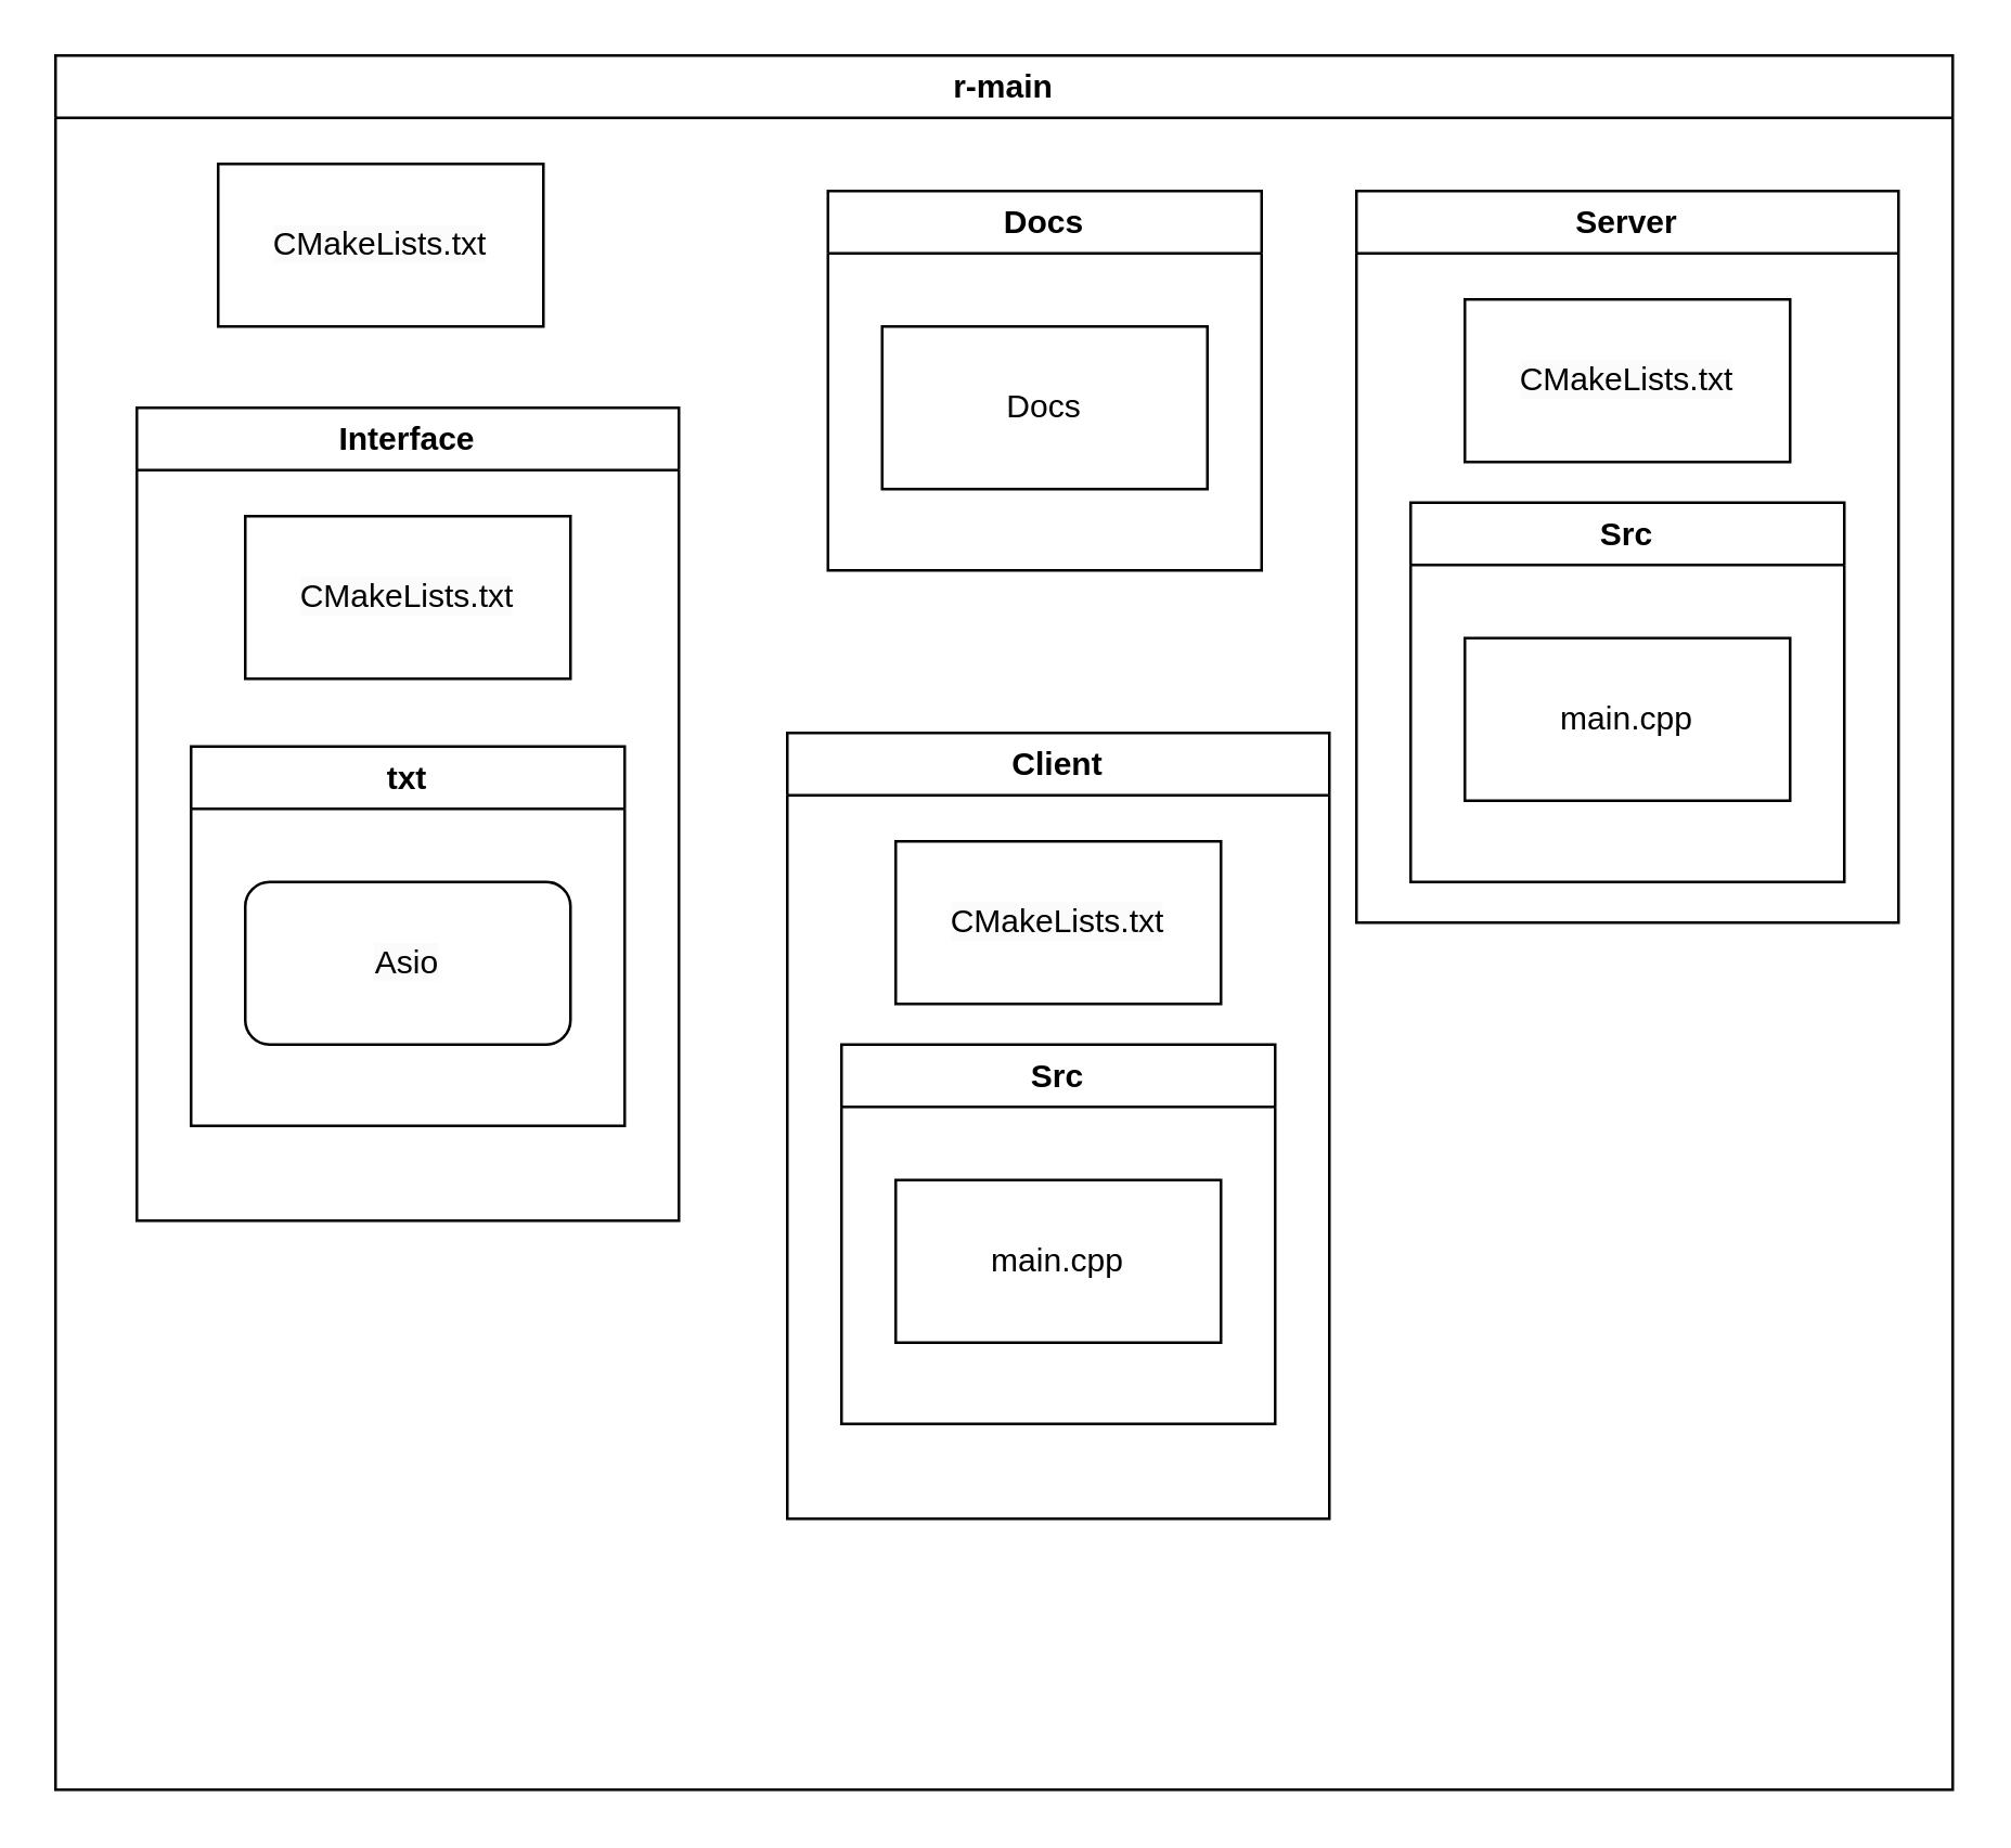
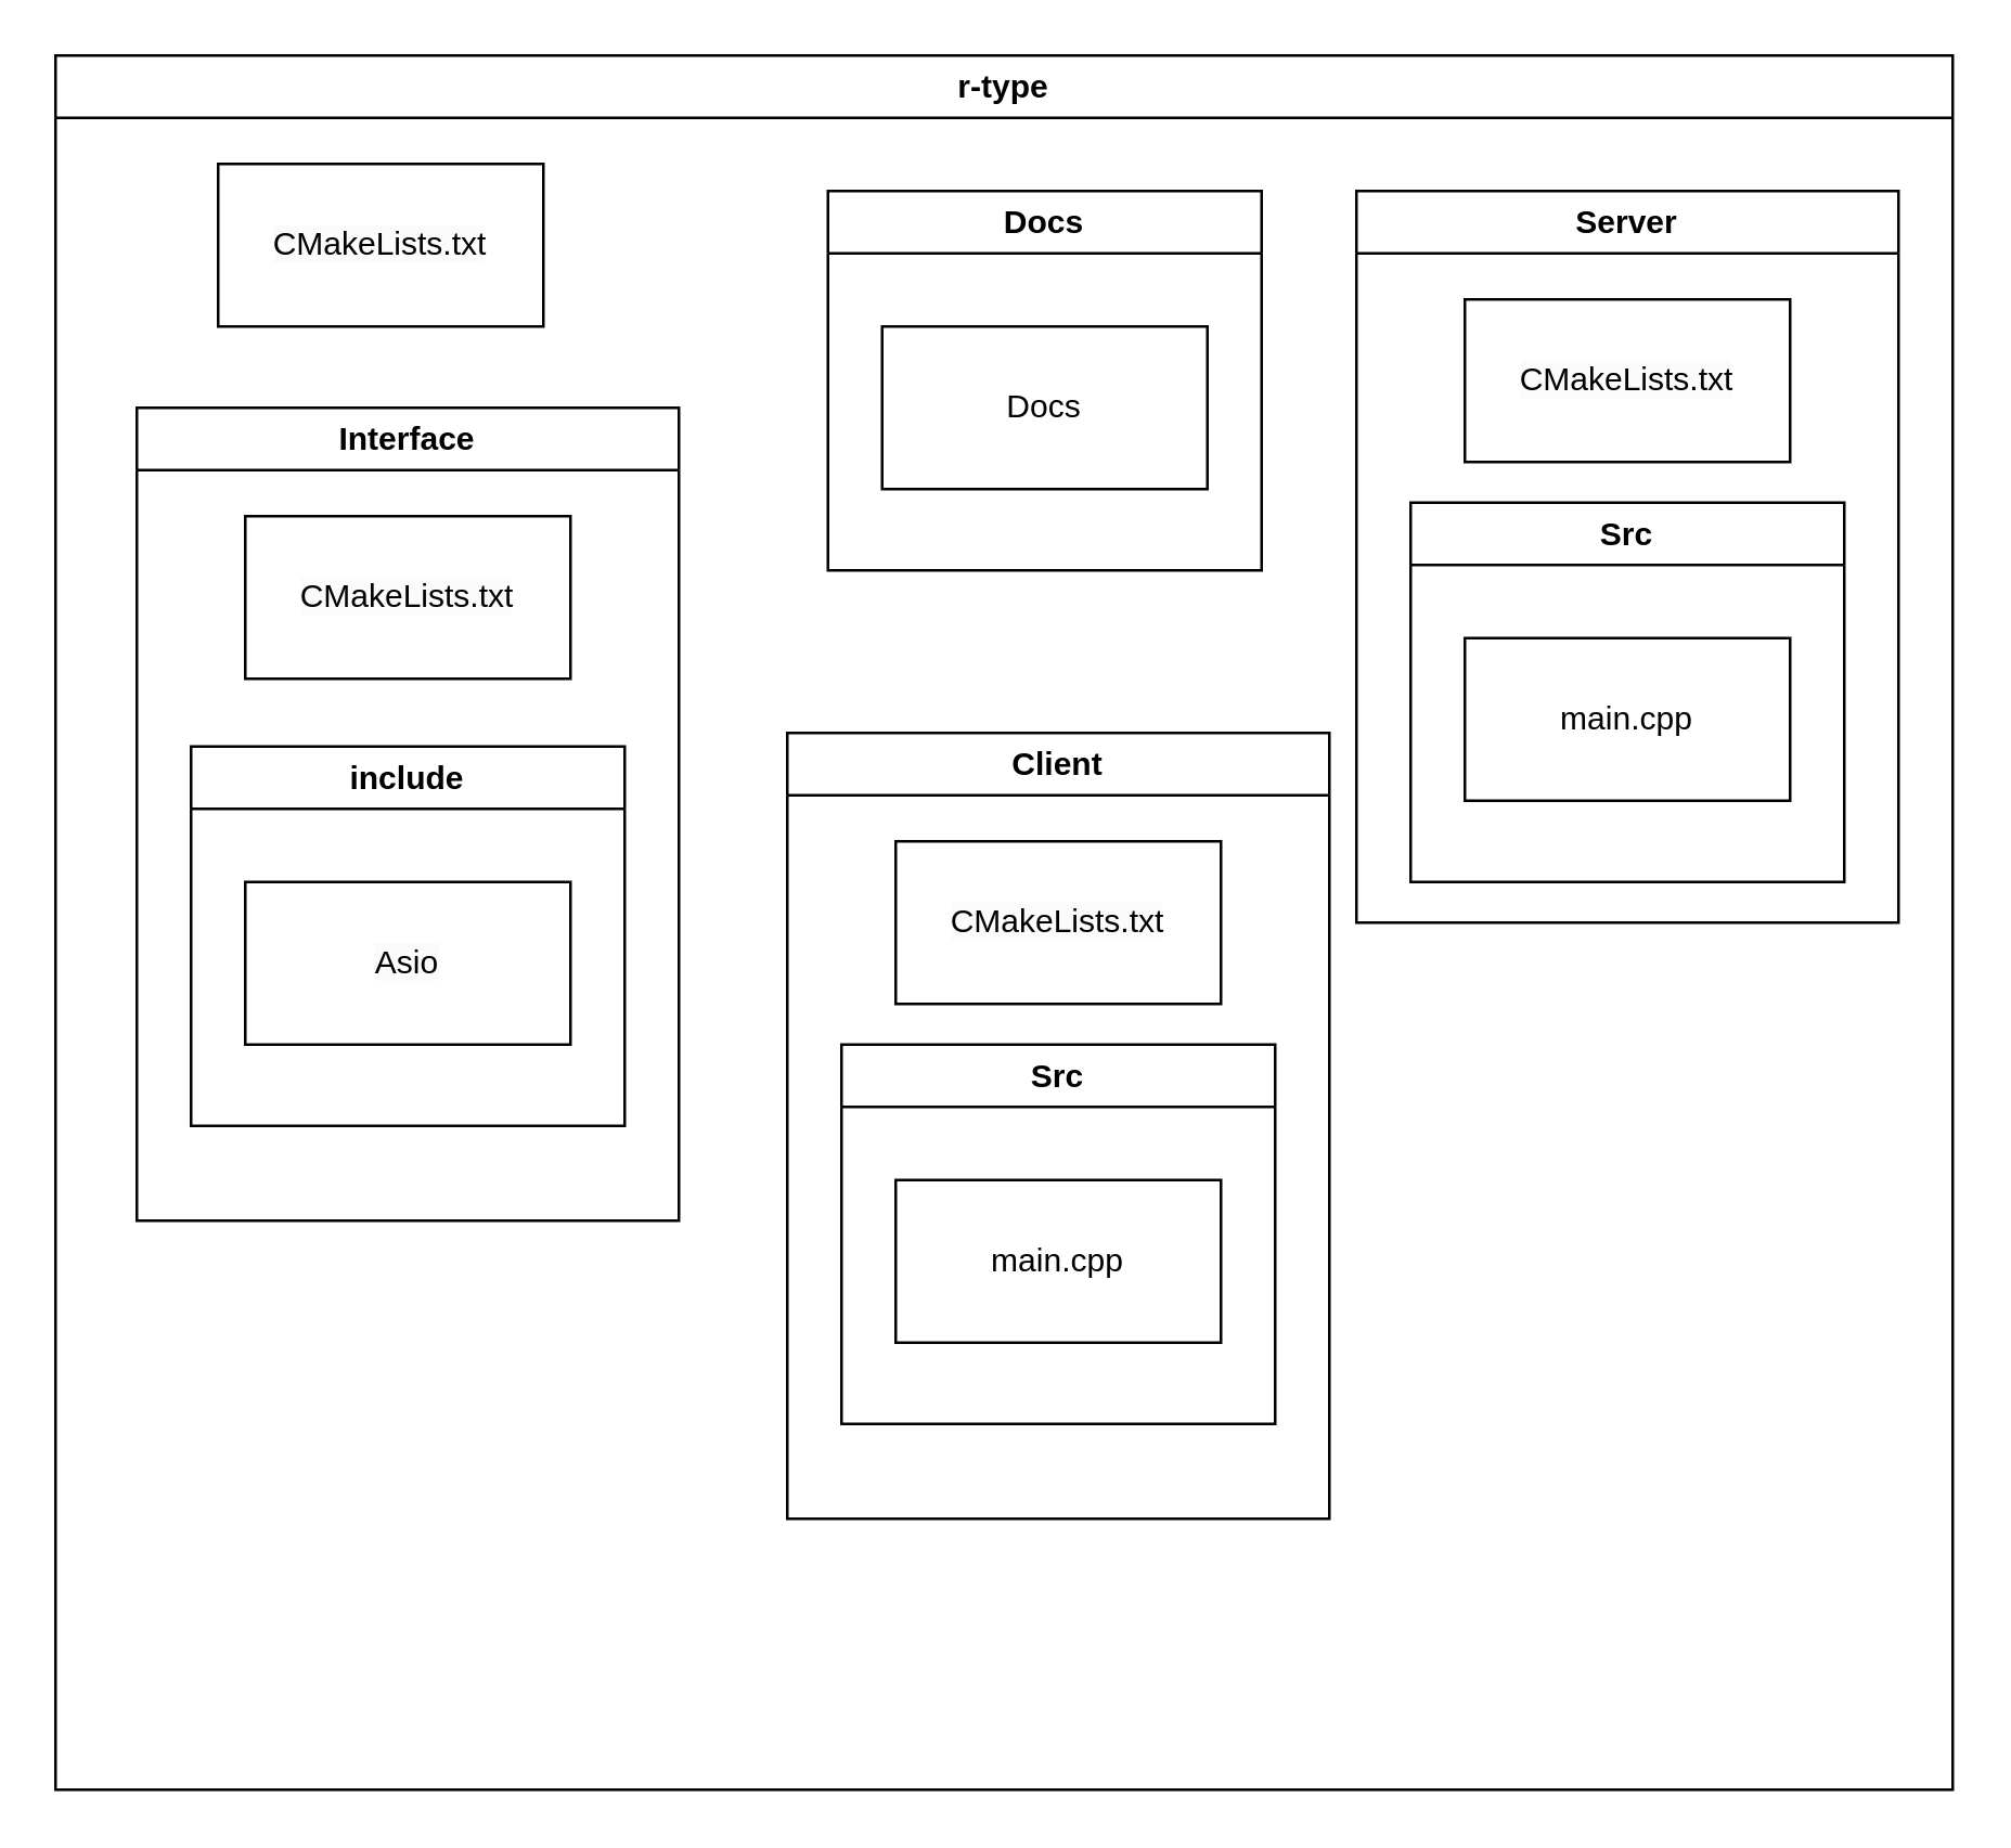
  <mxCell id="0" />
  <mxCell id="1" parent="0" />
- <mxCell id="2" value="r-main" style="swimlane;whiteSpace=wrap;html=1;gradientColor=none;labelBackgroundColor=none;" parent="1" vertex="1"><mxGeometry x="20" y="20" width="700" height="640" as="geometry" /></mxCell>
+ <mxCell id="2" value="r-type" style="swimlane;whiteSpace=wrap;html=1;gradientColor=none;labelBackgroundColor=none;" parent="1" vertex="1"><mxGeometry x="20" y="20" width="700" height="640" as="geometry" /></mxCell>
  <mxCell id="3" value="Client" style="swimlane;whiteSpace=wrap;html=1;gradientColor=none;labelBackgroundColor=none;" parent="2" vertex="1"><mxGeometry x="270" y="250" width="200" height="290" as="geometry" /></mxCell>
  <mxCell id="4" value="&lt;span style=&quot;color: rgb(0, 0, 0); font-family: Helvetica; font-size: 12px; font-style: normal; font-variant-ligatures: normal; font-variant-caps: normal; font-weight: 400; letter-spacing: normal; orphans: 2; text-align: center; text-indent: 0px; text-transform: none; widows: 2; word-spacing: 0px; -webkit-text-stroke-width: 0px; background-color: rgb(251, 251, 251); text-decoration-thickness: initial; text-decoration-style: initial; text-decoration-color: initial; float: none; display: inline !important;&quot;&gt;CMakeLists.txt&lt;br&gt;&lt;/span&gt;" style="rounded=0;whiteSpace=wrap;html=1;labelBackgroundColor=none;gradientColor=none;" vertex="1" parent="3"><mxGeometry x="40" y="40" width="120" height="60" as="geometry" /></mxCell>
  <mxCell id="5" value="Src" style="swimlane;whiteSpace=wrap;html=1;gradientColor=none;labelBackgroundColor=none;" vertex="1" parent="3"><mxGeometry x="20" y="115" width="160" height="140" as="geometry" /></mxCell>
  <mxCell id="6" value="main.cpp" style="rounded=0;whiteSpace=wrap;html=1;labelBackgroundColor=none;gradientColor=none;" vertex="1" parent="5"><mxGeometry x="20" y="50" width="120" height="60" as="geometry" /></mxCell>
  <mxCell id="7" value="Server" style="swimlane;whiteSpace=wrap;html=1;gradientColor=none;labelBackgroundColor=none;" parent="2" vertex="1"><mxGeometry x="480" y="50" width="200" height="270" as="geometry" /></mxCell>
  <mxCell id="8" value="&lt;span style=&quot;color: rgb(0, 0, 0); font-family: Helvetica; font-size: 12px; font-style: normal; font-variant-ligatures: normal; font-variant-caps: normal; font-weight: 400; letter-spacing: normal; orphans: 2; text-align: center; text-indent: 0px; text-transform: none; widows: 2; word-spacing: 0px; -webkit-text-stroke-width: 0px; background-color: rgb(251, 251, 251); text-decoration-thickness: initial; text-decoration-style: initial; text-decoration-color: initial; float: none; display: inline !important;&quot;&gt;CMakeLists.txt&lt;br&gt;&lt;/span&gt;" style="rounded=0;whiteSpace=wrap;html=1;labelBackgroundColor=none;gradientColor=none;" vertex="1" parent="7"><mxGeometry x="40" y="40" width="120" height="60" as="geometry" /></mxCell>
  <mxCell id="9" value="Src" style="swimlane;whiteSpace=wrap;html=1;gradientColor=none;labelBackgroundColor=none;" vertex="1" parent="7"><mxGeometry x="20" y="115" width="160" height="140" as="geometry" /></mxCell>
  <mxCell id="10" value="main.cpp" style="rounded=0;whiteSpace=wrap;html=1;labelBackgroundColor=none;gradientColor=none;" vertex="1" parent="9"><mxGeometry x="20" y="50" width="120" height="60" as="geometry" /></mxCell>
  <mxCell id="11" value="Docs" style="swimlane;whiteSpace=wrap;html=1;gradientColor=none;labelBackgroundColor=none;" vertex="1" parent="2"><mxGeometry x="285" y="50" width="160" height="140" as="geometry" /></mxCell>
  <mxCell id="12" value="Docs" style="rounded=0;whiteSpace=wrap;html=1;labelBackgroundColor=none;gradientColor=none;" parent="11" vertex="1"><mxGeometry x="20" y="50" width="120" height="60" as="geometry" /></mxCell>
  <mxCell id="13" value="Interface" style="swimlane;whiteSpace=wrap;html=1;gradientColor=none;labelBackgroundColor=none;" vertex="1" parent="2"><mxGeometry x="30" y="130" width="200" height="300" as="geometry" /></mxCell>
- <mxCell id="14" value="txt" style="swimlane;whiteSpace=wrap;html=1;gradientColor=none;labelBackgroundColor=none;" vertex="1" parent="13"><mxGeometry x="20" y="125" width="160" height="140" as="geometry" /></mxCell>
- <mxCell id="15" value="&lt;span style=&quot;color: rgb(0, 0, 0); font-family: Helvetica; font-size: 12px; font-style: normal; font-variant-ligatures: normal; font-variant-caps: normal; font-weight: 400; letter-spacing: normal; orphans: 2; text-align: center; text-indent: 0px; text-transform: none; widows: 2; word-spacing: 0px; -webkit-text-stroke-width: 0px; background-color: rgb(251, 251, 251); text-decoration-thickness: initial; text-decoration-style: initial; text-decoration-color: initial; float: none; display: inline !important;&quot;&gt;Asio&lt;/span&gt;" style="whiteSpace=wrap;html=1;labelBackgroundColor=none;gradientColor=none;rounded=1;" vertex="1" parent="14"><mxGeometry x="20" y="50" width="120" height="60" as="geometry" /></mxCell>
+ <mxCell id="14" value="include" style="swimlane;whiteSpace=wrap;html=1;gradientColor=none;labelBackgroundColor=none;" vertex="1" parent="13"><mxGeometry x="20" y="125" width="160" height="140" as="geometry" /></mxCell>
+ <mxCell id="15" value="&lt;span style=&quot;color: rgb(0, 0, 0); font-family: Helvetica; font-size: 12px; font-style: normal; font-variant-ligatures: normal; font-variant-caps: normal; font-weight: 400; letter-spacing: normal; orphans: 2; text-align: center; text-indent: 0px; text-transform: none; widows: 2; word-spacing: 0px; -webkit-text-stroke-width: 0px; background-color: rgb(251, 251, 251); text-decoration-thickness: initial; text-decoration-style: initial; text-decoration-color: initial; float: none; display: inline !important;&quot;&gt;Asio&lt;/span&gt;" style="rounded=0;whiteSpace=wrap;html=1;labelBackgroundColor=none;gradientColor=none;" vertex="1" parent="14"><mxGeometry x="20" y="50" width="120" height="60" as="geometry" /></mxCell>
  <mxCell id="16" value="&lt;span style=&quot;color: rgb(0, 0, 0); font-family: Helvetica; font-size: 12px; font-style: normal; font-variant-ligatures: normal; font-variant-caps: normal; font-weight: 400; letter-spacing: normal; orphans: 2; text-align: center; text-indent: 0px; text-transform: none; widows: 2; word-spacing: 0px; -webkit-text-stroke-width: 0px; background-color: rgb(251, 251, 251); text-decoration-thickness: initial; text-decoration-style: initial; text-decoration-color: initial; float: none; display: inline !important;&quot;&gt;CMakeLists.txt&lt;br&gt;&lt;/span&gt;" style="rounded=0;whiteSpace=wrap;html=1;labelBackgroundColor=none;gradientColor=none;" vertex="1" parent="13"><mxGeometry x="40" y="40" width="120" height="60" as="geometry" /></mxCell>
  <mxCell id="17" value="&lt;span style=&quot;color: rgb(0, 0, 0); font-family: Helvetica; font-size: 12px; font-style: normal; font-variant-ligatures: normal; font-variant-caps: normal; font-weight: 400; letter-spacing: normal; orphans: 2; text-align: center; text-indent: 0px; text-transform: none; widows: 2; word-spacing: 0px; -webkit-text-stroke-width: 0px; background-color: rgb(251, 251, 251); text-decoration-thickness: initial; text-decoration-style: initial; text-decoration-color: initial; float: none; display: inline !important;&quot;&gt;CMakeLists.txt&lt;br&gt;&lt;/span&gt;" style="rounded=0;whiteSpace=wrap;html=1;labelBackgroundColor=none;gradientColor=none;" vertex="1" parent="2"><mxGeometry x="60" y="40" width="120" height="60" as="geometry" /></mxCell>
